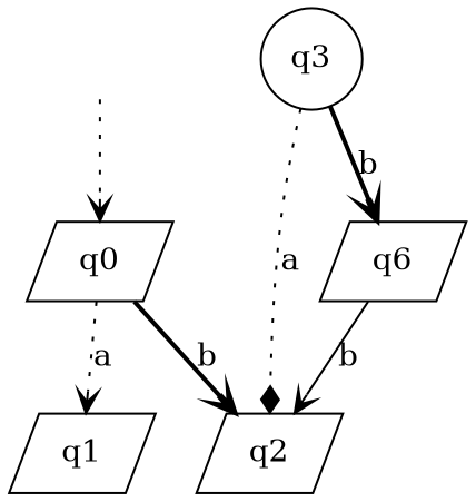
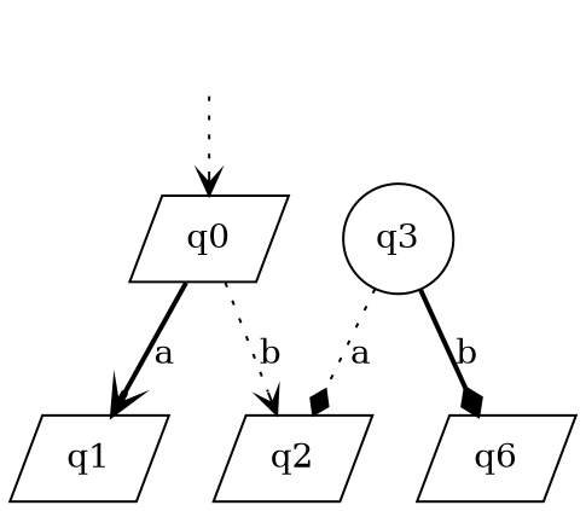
  digraph {
    node [shape=parallelogram]
    edge [arrowhead=vee style=dotted]
    fake [style=invisible shape=""]
    q0 [root=true]
    q1
    q2
    q3 [shape=circle]
    n6 [label=q6]
    fake -> q0
-   q0 -> q1 [label=a]
-   q0 -> q2 [label=b style=bold]
+   q0 -> q1 [label=a style=bold]
+   q0 -> q2 [label=b]
    q3 -> q2 [arrowhead=diamond label=a]
-   q3 -> n6 [label=b style=bold]
-   n6 -> q2 [label=b style=solid]
+   q3 -> n6 [arrowhead=diamond label=b style=bold]
  }
